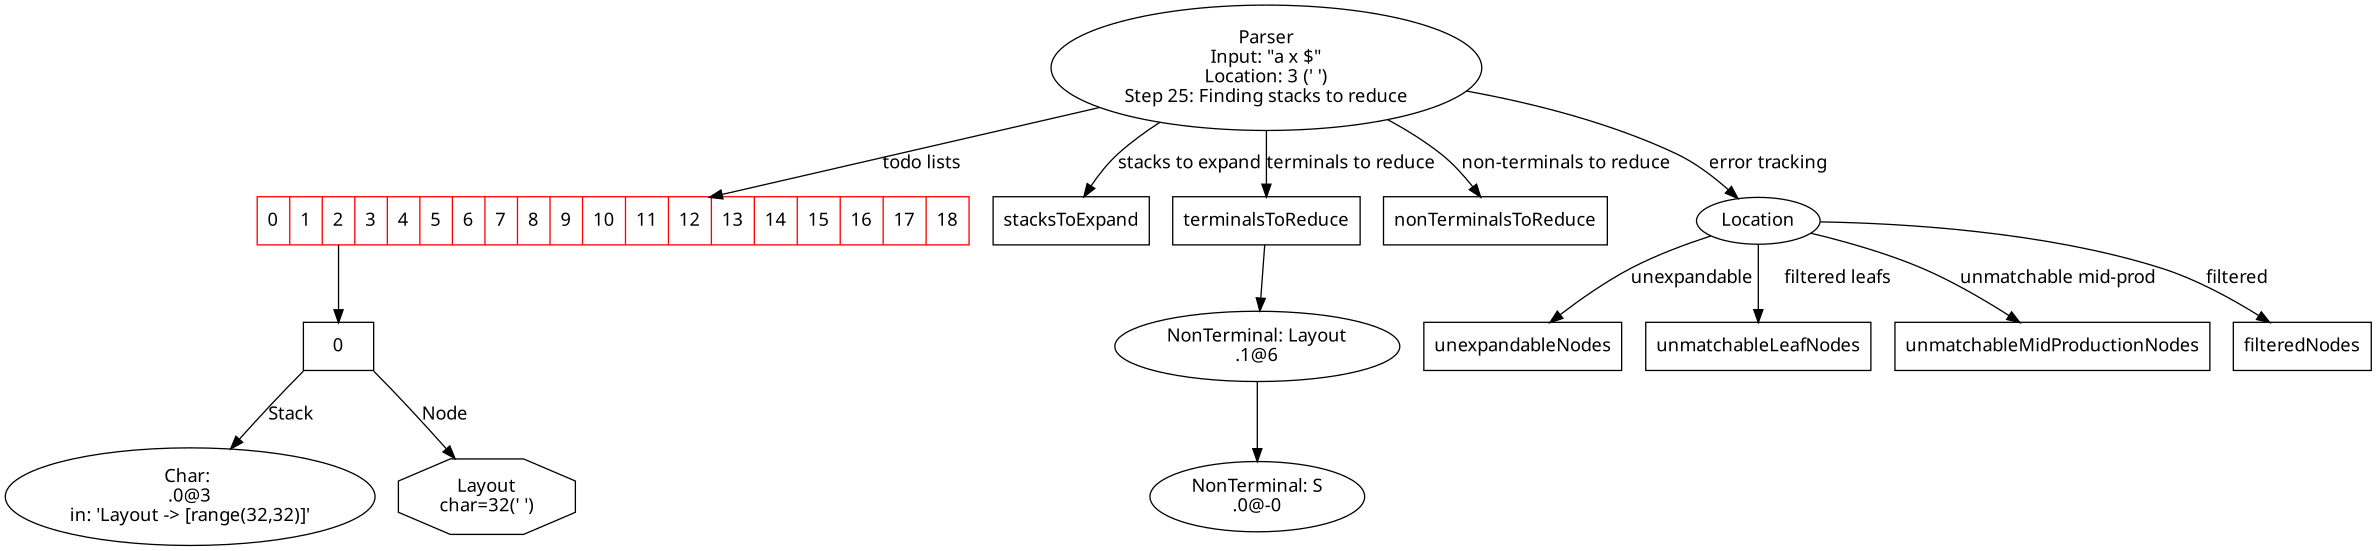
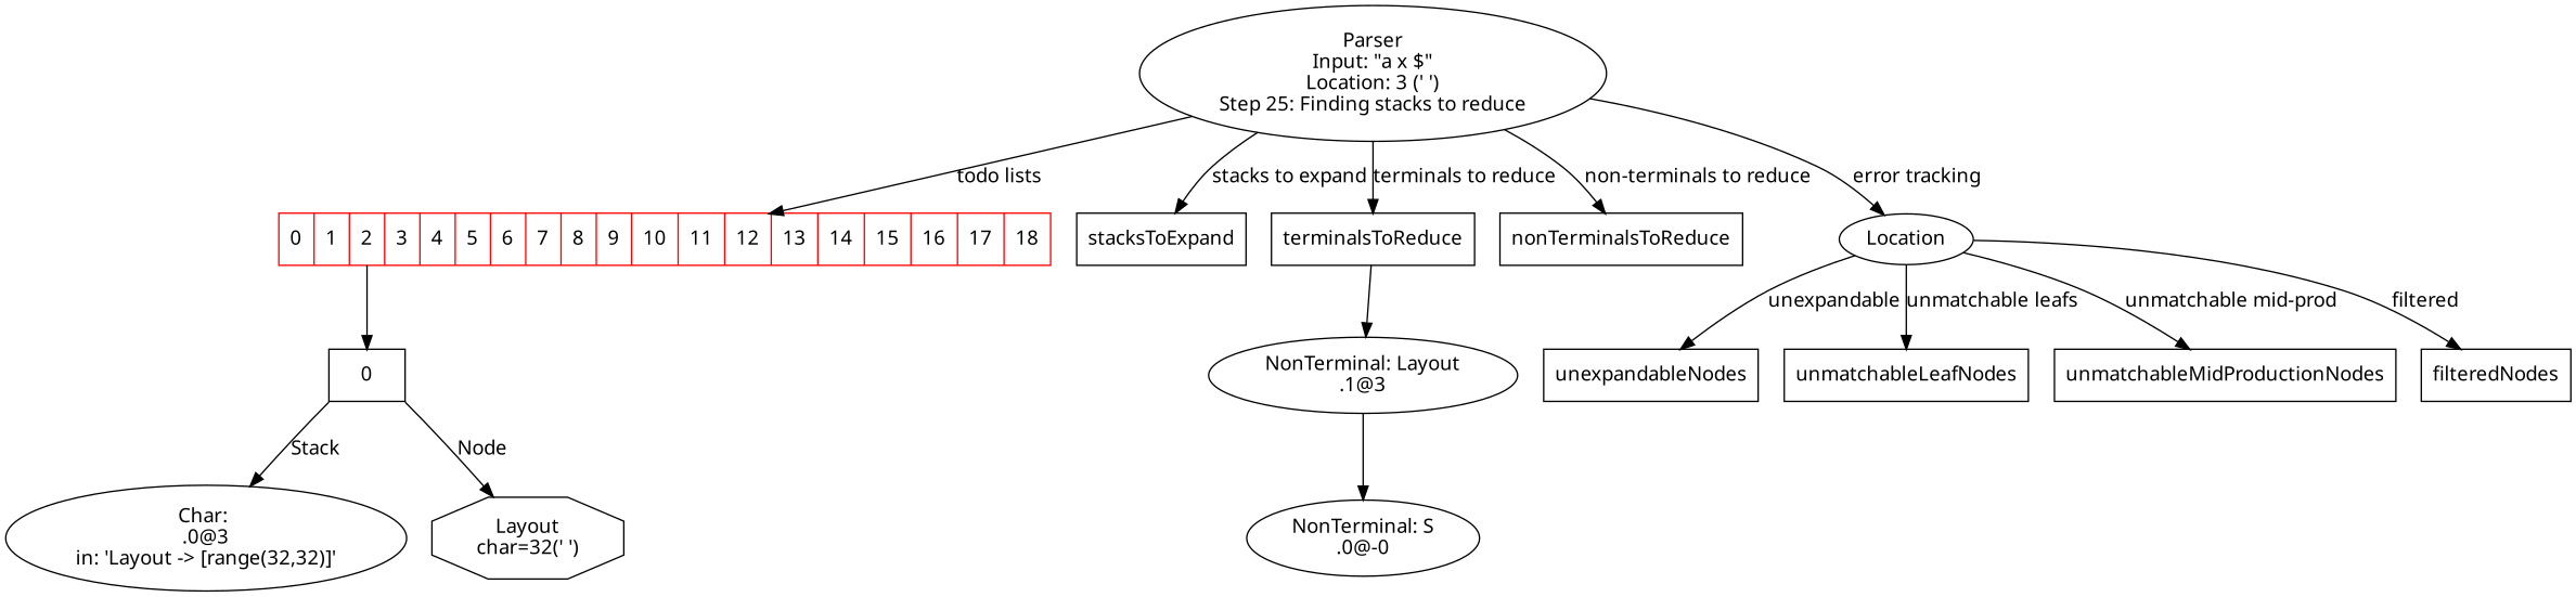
  digraph {
    fontname="Noto Sans"
    node [fontname="Noto Sans" shape=record]
    edge [fontname="Noto Sans"]
    n1 [label="Parser\nInput: \"a x $\"\nLocation: 3 (' ')\nStep 25: Finding stacks to reduce" shape=""]
    n2 [color=red label="<0> 0 | <1> 1 | <2> 2 | <3> 3 | <4> 4 | <5> 5 | <6> 6 | <7> 7 | <8> 8 | <9> 9 | <10> 10 | <11> 11 | <12> 12 | <13> 13 | <14> 14 | <15> 15 | <16> 16 | <17> 17 | <18> 18"]
    stacksToExpand
    terminalsToReduce
    nonTerminalsToReduce
    n6 [label=Location shape=""]
    n7 [label="<0> 0"]
-   n8 [label="NonTerminal: Layout\n.1@6" shape=""]
+   n8 [label="NonTerminal: Layout\n.1@3" shape=""]
    unexpandableNodes
    unmatchableLeafNodes
    unmatchableMidProductionNodes
    filteredNodes
    n13 [label="Char: \n.0@3\nin: 'Layout -> [range(32,32)]'" shape=""]
    n14 [label="Layout\nchar=32(' ')" shape=octagon]
    n15 [label="NonTerminal: S\n.0@-0" shape=""]
    n1 -> n2 [label="todo lists"]
    n1 -> stacksToExpand [label="stacks to expand"]
    n1 -> terminalsToReduce [label="terminals to reduce"]
    n1 -> nonTerminalsToReduce [label="non-terminals to reduce"]
    n1 -> n6 [label="error tracking"]
    n2 -> n7 [tailport=2]
    terminalsToReduce -> n8
    n6 -> unexpandableNodes [label=unexpandable]
-   n6 -> unmatchableLeafNodes [label="filtered leafs"]
+   n6 -> unmatchableLeafNodes [label="unmatchable leafs"]
    n6 -> unmatchableMidProductionNodes [label="unmatchable mid-prod"]
    n6 -> filteredNodes [label=filtered]
    n7 -> n13 [label=Stack tailport="0:sw"]
    n7 -> n14 [label="Node" tailport="0:se"]
    n8 -> n15
  }
